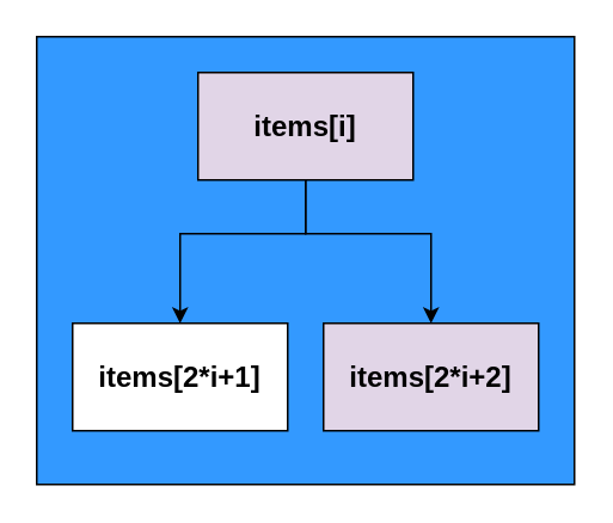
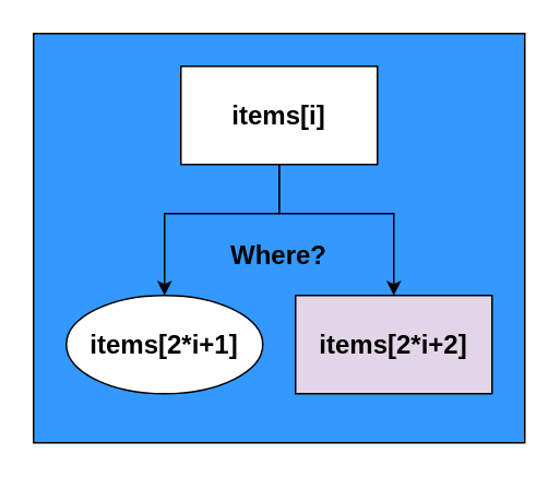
  <mxCell id="0" />
  <mxCell id="1" parent="0" />
  <mxCell id="2" value="" style="rounded=0;whiteSpace=wrap;html=1;fontSize=16;fillColor=#3399FF;" vertex="1" parent="1"><mxGeometry x="20" y="20" width="300" height="250" as="geometry" /></mxCell>
- <mxCell id="3" value="&lt;b&gt;items[i]&lt;/b&gt;" style="rounded=0;whiteSpace=wrap;html=1;fontSize=16;fillColor=#e1d5e7;" vertex="1" parent="1"><mxGeometry x="110" y="40" width="120" height="60" as="geometry" /></mxCell>
- <mxCell id="4" value="&lt;b&gt;items[2*i+1]&lt;/b&gt;" style="rounded=0;whiteSpace=wrap;html=1;fontSize=16;fillColor=#FFFFFF;" vertex="1" parent="1"><mxGeometry x="40" y="180" width="120" height="60" as="geometry" /></mxCell>
+ <mxCell id="3" value="&lt;b&gt;items[i]&lt;/b&gt;" style="rounded=0;whiteSpace=wrap;html=1;fontSize=16;fillColor=#FFFFFF;" vertex="1" parent="1"><mxGeometry x="110" y="40" width="120" height="60" as="geometry" /></mxCell>
+ <mxCell id="4" value="&lt;b&gt;items[2*i+1]&lt;/b&gt;" style="ellipse;whiteSpace=wrap;html=1;fontSize=16;fillColor=#FFFFFF;" vertex="1" parent="1"><mxGeometry x="40" y="180" width="120" height="60" as="geometry" /></mxCell>
  <mxCell id="5" value="&lt;b&gt;items[2*i+2]&lt;/b&gt;" style="rounded=0;whiteSpace=wrap;html=1;fontSize=16;fillColor=#e1d5e7;" vertex="1" parent="1"><mxGeometry x="180" y="180" width="120" height="60" as="geometry" /></mxCell>
  <mxCell id="6" value="" style="endArrow=classic;html=1;rounded=0;fontSize=16;edgeStyle=orthogonalEdgeStyle;entryX=0.5;entryY=0;entryDx=0;entryDy=0;" edge="1" parent="1" target="4"><mxGeometry width="50" height="50" relative="1" as="geometry"><mxPoint x="170" y="100" as="sourcePoint" /><mxPoint x="100" y="170" as="targetPoint" /><Array as="points"><mxPoint x="170" y="130" /><mxPoint x="100" y="130" /></Array></mxGeometry></mxCell>
  <mxCell id="7" value="" style="endArrow=classic;html=1;rounded=0;fontSize=16;edgeStyle=orthogonalEdgeStyle;exitX=0.5;exitY=1;exitDx=0;exitDy=0;" edge="1" parent="1" source="3"><mxGeometry width="50" height="50" relative="1" as="geometry"><mxPoint x="190" y="120" as="sourcePoint" /><mxPoint x="240" y="180" as="targetPoint" /><Array as="points"><mxPoint x="170" y="130" /><mxPoint x="240" y="130" /></Array></mxGeometry></mxCell>
+ <mxCell id="8" value="&lt;b&gt;Where?&lt;/b&gt;" style="text;html=1;strokeColor=none;fillColor=none;align=center;verticalAlign=middle;whiteSpace=wrap;rounded=0;fontSize=16;" vertex="1" parent="1"><mxGeometry x="140" y="140" width="60" height="30" as="geometry" /></mxCell>
